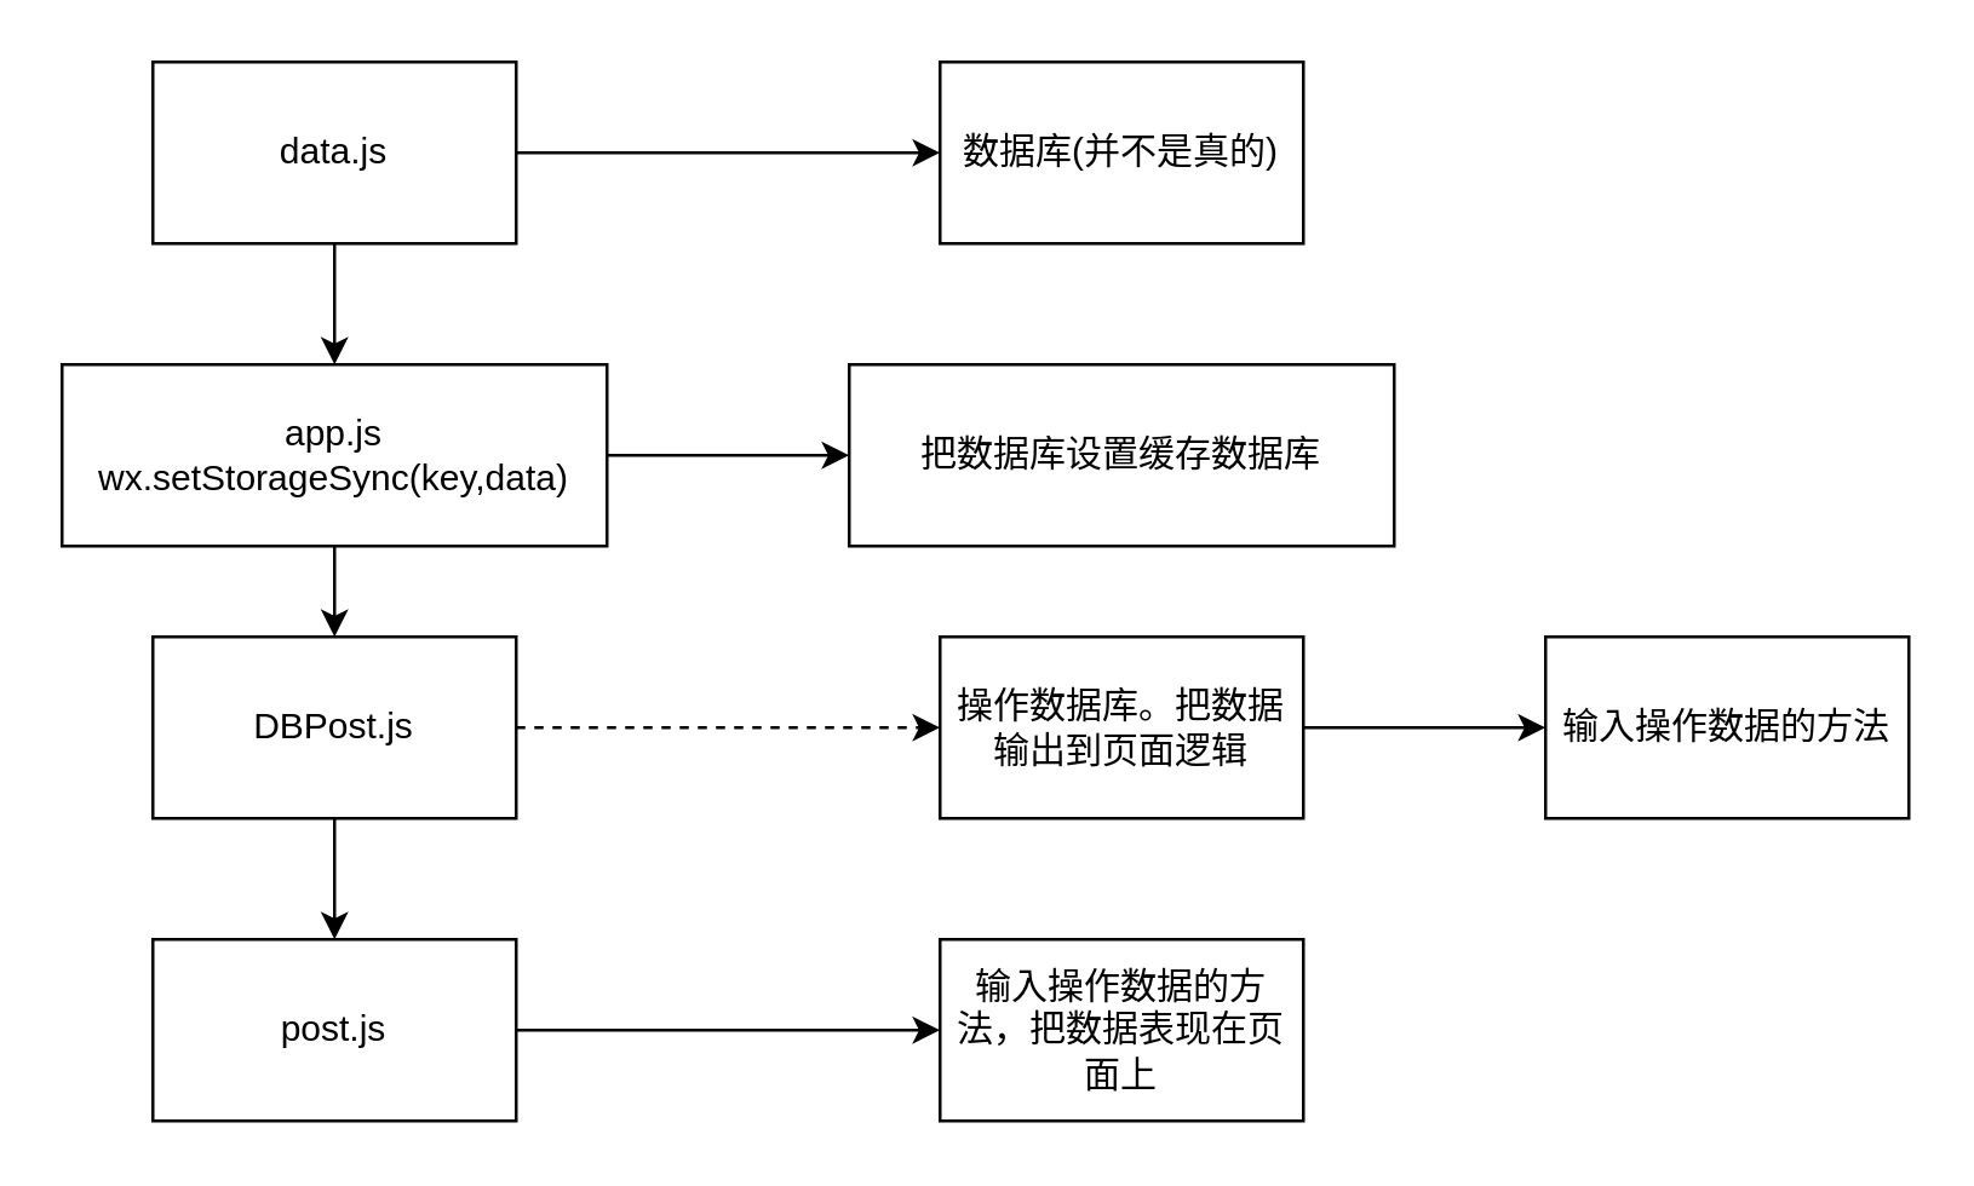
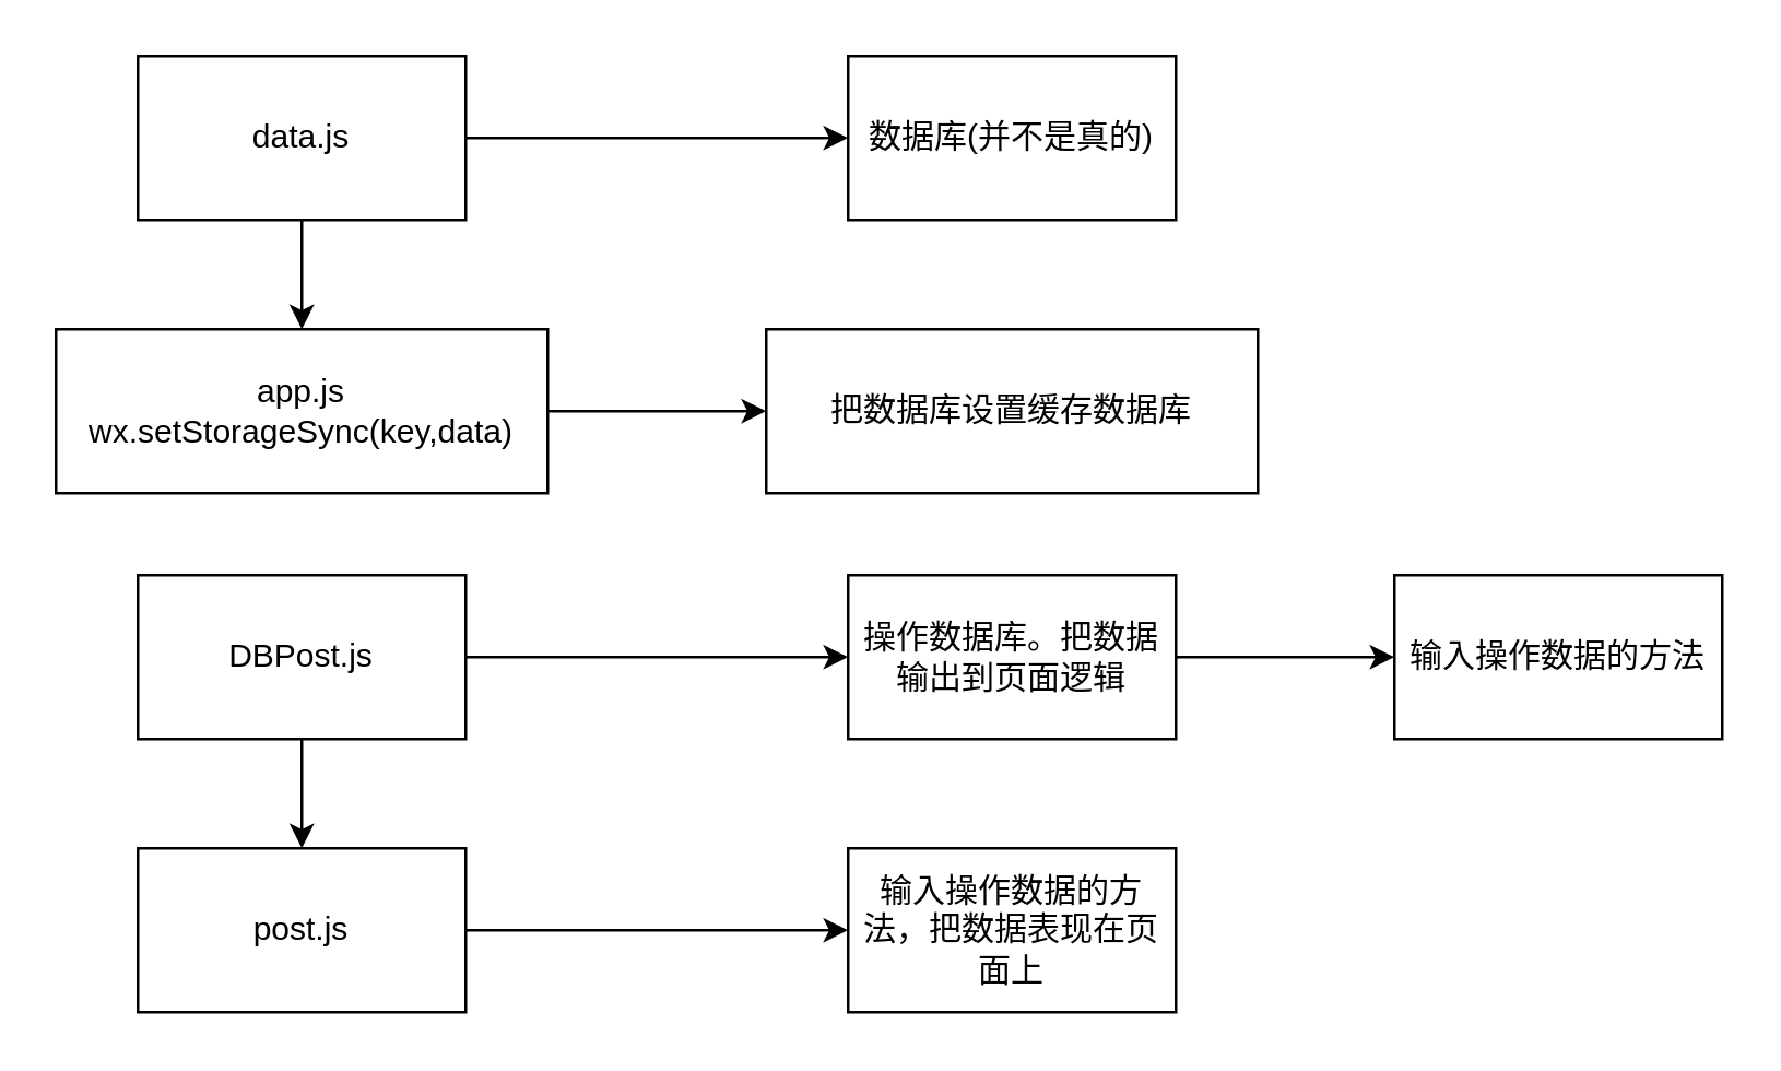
  <mxCell id="0" />
  <mxCell id="1" parent="0" />
  <mxCell id="2" value="" style="edgeStyle=orthogonalEdgeStyle;rounded=0;orthogonalLoop=1;jettySize=auto;html=1;" parent="1" source="4" target="17" edge="1"><mxGeometry relative="1" as="geometry" /></mxCell>
  <mxCell id="3" value="" style="edgeStyle=orthogonalEdgeStyle;rounded=0;orthogonalLoop=1;jettySize=auto;html=1;" parent="1" source="4" target="5" edge="1"><mxGeometry relative="1" as="geometry" /></mxCell>
  <mxCell id="4" value="data.js&lt;br&gt;" style="rounded=0;whiteSpace=wrap;html=1;" parent="1" vertex="1"><mxGeometry x="50" y="20" width="120" height="60" as="geometry" /></mxCell>
  <mxCell id="5" value="数据库(并不是真的)" style="rounded=0;whiteSpace=wrap;html=1;" parent="1" vertex="1"><mxGeometry x="310" y="20" width="120" height="60" as="geometry" /></mxCell>
  <mxCell id="6" value="" style="edgeStyle=orthogonalEdgeStyle;rounded=0;orthogonalLoop=1;jettySize=auto;html=1;" parent="1" source="8" target="13" edge="1"><mxGeometry relative="1" as="geometry" /></mxCell>
- <mxCell id="7" value="" style="edgeStyle=orthogonalEdgeStyle;rounded=0;orthogonalLoop=1;jettySize=auto;html=1;dashed=1;" parent="1" source="8" target="10" edge="1"><mxGeometry relative="1" as="geometry" /></mxCell>
+ <mxCell id="7" value="" style="edgeStyle=orthogonalEdgeStyle;rounded=0;orthogonalLoop=1;jettySize=auto;html=1;" parent="1" source="8" target="10" edge="1"><mxGeometry relative="1" as="geometry" /></mxCell>
  <mxCell id="8" value="DBPost.js" style="rounded=0;whiteSpace=wrap;html=1;" parent="1" vertex="1"><mxGeometry x="50" y="210" width="120" height="60" as="geometry" /></mxCell>
  <mxCell id="9" value="" style="edgeStyle=orthogonalEdgeStyle;rounded=0;orthogonalLoop=1;jettySize=auto;html=1;" parent="1" source="10" target="11" edge="1"><mxGeometry relative="1" as="geometry" /></mxCell>
  <mxCell id="10" value="操作数据库。把数据输出到页面逻辑" style="rounded=0;whiteSpace=wrap;html=1;" parent="1" vertex="1"><mxGeometry x="310" y="210" width="120" height="60" as="geometry" /></mxCell>
  <mxCell id="11" value="输入操作数据的方法" style="rounded=0;whiteSpace=wrap;html=1;" parent="1" vertex="1"><mxGeometry x="510" y="210" width="120" height="60" as="geometry" /></mxCell>
  <mxCell id="12" value="" style="edgeStyle=orthogonalEdgeStyle;rounded=0;orthogonalLoop=1;jettySize=auto;html=1;" parent="1" source="13" target="14" edge="1"><mxGeometry relative="1" as="geometry" /></mxCell>
  <mxCell id="13" value="post.js" style="rounded=0;whiteSpace=wrap;html=1;" parent="1" vertex="1"><mxGeometry x="50" y="310" width="120" height="60" as="geometry" /></mxCell>
  <mxCell id="14" value="输入操作数据的方法，把数据表现在页面上" style="rounded=0;whiteSpace=wrap;html=1;" parent="1" vertex="1"><mxGeometry x="310" y="310" width="120" height="60" as="geometry" /></mxCell>
- <mxCell id="15" value="" style="edgeStyle=orthogonalEdgeStyle;rounded=0;orthogonalLoop=1;jettySize=auto;html=1;" parent="1" source="17" target="8" edge="1"><mxGeometry relative="1" as="geometry" /></mxCell>
  <mxCell id="16" value="" style="edgeStyle=orthogonalEdgeStyle;rounded=0;orthogonalLoop=1;jettySize=auto;html=1;" parent="1" source="17" target="18" edge="1"><mxGeometry relative="1" as="geometry" /></mxCell>
  <mxCell id="17" value="app.js&lt;br&gt;wx.setStorageSync(key,data)&lt;br&gt;" style="rounded=0;whiteSpace=wrap;html=1;" parent="1" vertex="1"><mxGeometry x="20" y="120" width="180" height="60" as="geometry" /></mxCell>
  <mxCell id="18" value="把数据库设置缓存数据库" style="rounded=0;whiteSpace=wrap;html=1;" parent="1" vertex="1"><mxGeometry x="280" y="120" width="180" height="60" as="geometry" /></mxCell>
